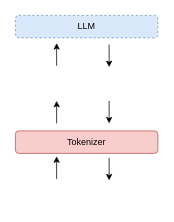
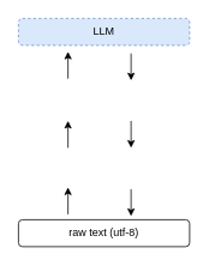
  <mxCell id="0" />
  <mxCell id="1" parent="0" />
  <mxCell id="2" value="" style="group" vertex="1" connectable="0" parent="1"><mxGeometry x="20" y="20" width="190" height="254" as="geometry" /></mxCell>
  <mxCell id="3" value="LLM" style="rounded=1;whiteSpace=wrap;html=1;strokeColor=#6c8ebf;fillColor=#dae8fc;dashed=1;" vertex="1" parent="2"><mxGeometry width="190" height="30" as="geometry" /></mxCell>
- <mxCell id="4" value="Tokenizer" style="rounded=1;whiteSpace=wrap;html=1;fillColor=#f8cecc;strokeColor=#b85450;" vertex="1" parent="2"><mxGeometry y="154" width="190" height="30" as="geometry" /></mxCell>
+ <mxCell id="5" value="raw text (utf-8)" style="rounded=1;whiteSpace=wrap;html=1;" vertex="1" parent="2"><mxGeometry y="224" width="190" height="30" as="geometry" /></mxCell>
  <mxCell id="6" value="" style="endArrow=classic;html=1;" edge="1" parent="2"><mxGeometry width="50" height="50" relative="1" as="geometry"><mxPoint x="55" y="218" as="sourcePoint" /><mxPoint x="55" y="188" as="targetPoint" /></mxGeometry></mxCell>
  <mxCell id="7" value="" style="endArrow=classic;html=1;" edge="1" parent="2"><mxGeometry width="50" height="50" relative="1" as="geometry"><mxPoint x="55" y="144" as="sourcePoint" /><mxPoint x="55" y="114" as="targetPoint" /></mxGeometry></mxCell>
  <mxCell id="8" value="" style="endArrow=classic;html=1;" edge="1" parent="2"><mxGeometry width="50" height="50" relative="1" as="geometry"><mxPoint x="55" y="67" as="sourcePoint" /><mxPoint x="55" y="37" as="targetPoint" /></mxGeometry></mxCell>
  <mxCell id="9" value="" style="endArrow=classic;html=1;fontStyle=1" edge="1" parent="2"><mxGeometry width="50" height="50" relative="1" as="geometry"><mxPoint x="125" y="39" as="sourcePoint" /><mxPoint x="125" y="69" as="targetPoint" /></mxGeometry></mxCell>
  <mxCell id="10" value="" style="endArrow=classic;html=1;fontStyle=1" edge="1" parent="2"><mxGeometry width="50" height="50" relative="1" as="geometry"><mxPoint x="125" y="114" as="sourcePoint" /><mxPoint x="125" y="144" as="targetPoint" /></mxGeometry></mxCell>
  <mxCell id="11" value="" style="endArrow=classic;html=1;fontStyle=1" edge="1" parent="2"><mxGeometry width="50" height="50" relative="1" as="geometry"><mxPoint x="125" y="190" as="sourcePoint" /><mxPoint x="125" y="220" as="targetPoint" /></mxGeometry></mxCell>
